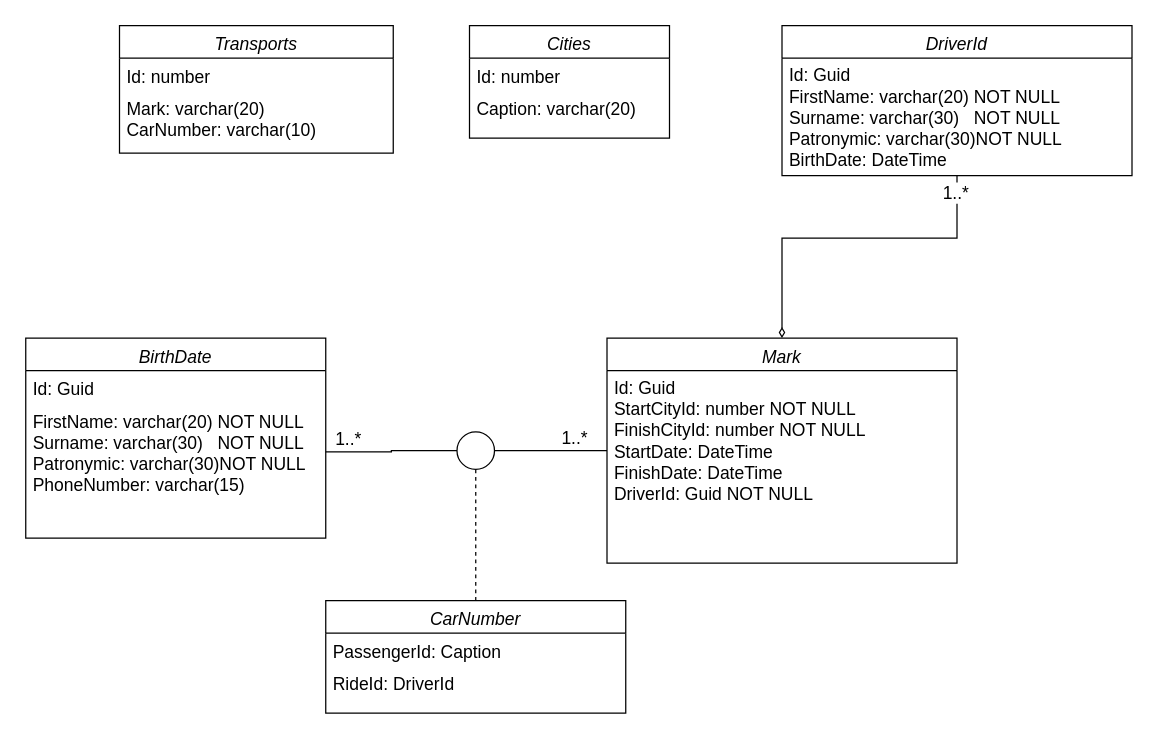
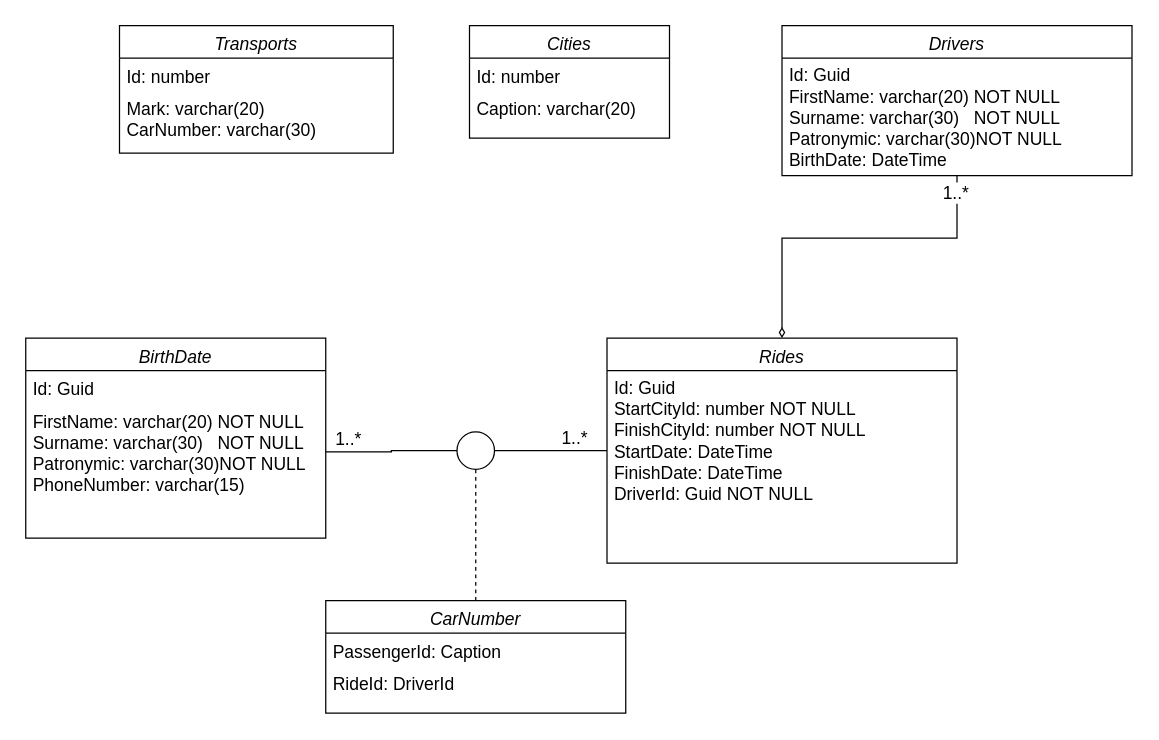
  <mxCell id="0" />
  <mxCell id="1" parent="0" />
  <mxCell id="2" value="Cities" style="swimlane;fontStyle=2;align=center;verticalAlign=top;childLayout=stackLayout;horizontal=1;startSize=26;horizontalStack=0;resizeParent=1;resizeLast=0;collapsible=1;marginBottom=0;rounded=0;shadow=0;strokeWidth=1;fontSize=14;" parent="1" vertex="1"><mxGeometry x="375" y="20" width="160" height="90" as="geometry"><mxRectangle x="40" y="70" width="160" height="26" as="alternateBounds" /></mxGeometry></mxCell>
  <mxCell id="3" value="Id: number    " style="text;align=left;verticalAlign=top;spacingLeft=4;spacingRight=4;overflow=hidden;rotatable=0;points=[[0,0.5],[1,0.5]];portConstraint=eastwest;fontSize=14;" parent="2" vertex="1"><mxGeometry y="26" width="160" height="26" as="geometry" /></mxCell>
  <mxCell id="4" value="Caption: varchar(20)" style="text;align=left;verticalAlign=top;spacingLeft=4;spacingRight=4;overflow=hidden;rotatable=0;points=[[0,0.5],[1,0.5]];portConstraint=eastwest;rounded=0;shadow=0;html=0;fontSize=14;" parent="2" vertex="1"><mxGeometry y="52" width="160" height="26" as="geometry" /></mxCell>
  <mxCell id="5" style="edgeStyle=orthogonalEdgeStyle;rounded=0;orthogonalLoop=1;jettySize=auto;html=1;entryX=1;entryY=0.5;entryDx=0;entryDy=0;fontSize=14;endArrow=none;endFill=0;strokeColor=default;" edge="1" parent="1" source="6" target="19"><mxGeometry relative="1" as="geometry" /></mxCell>
- <mxCell id="6" value="Mark" style="swimlane;fontStyle=2;align=center;verticalAlign=top;childLayout=stackLayout;horizontal=1;startSize=26;horizontalStack=0;resizeParent=1;resizeLast=0;collapsible=1;marginBottom=0;rounded=0;shadow=0;strokeWidth=1;fontSize=14;" parent="1" vertex="1"><mxGeometry x="485" y="270" width="280" height="180" as="geometry"><mxRectangle x="340" y="380" width="170" height="26" as="alternateBounds" /></mxGeometry></mxCell>
+ <mxCell id="6" value="Rides" style="swimlane;fontStyle=2;align=center;verticalAlign=top;childLayout=stackLayout;horizontal=1;startSize=26;horizontalStack=0;resizeParent=1;resizeLast=0;collapsible=1;marginBottom=0;rounded=0;shadow=0;strokeWidth=1;fontSize=14;" parent="1" vertex="1"><mxGeometry x="485" y="270" width="280" height="180" as="geometry"><mxRectangle x="340" y="380" width="170" height="26" as="alternateBounds" /></mxGeometry></mxCell>
  <mxCell id="7" value="Id: Guid&#10;StartCityId: number NOT NULL&#10;FinishCityId: number NOT NULL&#10;StartDate: DateTime&#10;FinishDate: DateTime&#10;DriverId: Guid NOT NULL" style="text;align=left;verticalAlign=top;spacingLeft=4;spacingRight=4;overflow=hidden;rotatable=0;points=[[0,0.5],[1,0.5]];portConstraint=eastwest;fontSize=14;spacingTop=-1;" parent="6" vertex="1"><mxGeometry y="26" width="280" height="104" as="geometry" /></mxCell>
  <mxCell id="8" style="edgeStyle=orthogonalEdgeStyle;rounded=0;orthogonalLoop=1;jettySize=auto;html=1;fontSize=14;endArrow=diamondThin;endFill=0;strokeColor=default;" edge="1" parent="1" source="10"><mxGeometry relative="1" as="geometry"><mxPoint x="625" y="270" as="targetPoint" /><Array as="points"><mxPoint x="765" y="190" /><mxPoint x="625" y="190" /></Array></mxGeometry></mxCell>
  <mxCell id="9" value="1..*" style="edgeLabel;html=1;align=center;verticalAlign=middle;resizable=0;points=[];fontSize=14;" vertex="1" connectable="0" parent="8"><mxGeometry x="-0.904" y="-2" relative="1" as="geometry"><mxPoint as="offset" /></mxGeometry></mxCell>
- <mxCell id="10" value="DriverId" style="swimlane;fontStyle=2;align=center;verticalAlign=top;childLayout=stackLayout;horizontal=1;startSize=26;horizontalStack=0;resizeParent=1;resizeLast=0;collapsible=1;marginBottom=0;rounded=0;shadow=0;strokeWidth=1;fontSize=14;" vertex="1" parent="1"><mxGeometry x="625" y="20" width="280" height="120" as="geometry"><mxRectangle x="340" y="380" width="170" height="26" as="alternateBounds" /></mxGeometry></mxCell>
+ <mxCell id="10" value="Drivers" style="swimlane;fontStyle=2;align=center;verticalAlign=top;childLayout=stackLayout;horizontal=1;startSize=26;horizontalStack=0;resizeParent=1;resizeLast=0;collapsible=1;marginBottom=0;rounded=0;shadow=0;strokeWidth=1;fontSize=14;" vertex="1" parent="1"><mxGeometry x="625" y="20" width="280" height="120" as="geometry"><mxRectangle x="340" y="380" width="170" height="26" as="alternateBounds" /></mxGeometry></mxCell>
  <mxCell id="11" value="Id: Guid&#10;FirstName: varchar(20) NOT NULL&#10;Surname: varchar(30)   NOT NULL&#10;Patronymic: varchar(30)NOT NULL&#10;BirthDate: DateTime" style="text;align=left;verticalAlign=top;spacingLeft=4;spacingRight=4;overflow=hidden;rotatable=0;points=[[0,0.5],[1,0.5]];portConstraint=eastwest;fontSize=14;spacingTop=-1;" vertex="1" parent="10"><mxGeometry y="26" width="280" height="94" as="geometry" /></mxCell>
  <mxCell id="12" value="BirthDate" style="swimlane;fontStyle=2;align=center;verticalAlign=top;childLayout=stackLayout;horizontal=1;startSize=26;horizontalStack=0;resizeParent=1;resizeLast=0;collapsible=1;marginBottom=0;rounded=0;shadow=0;strokeWidth=1;fontSize=14;" vertex="1" parent="1"><mxGeometry x="20" y="270" width="240" height="160" as="geometry"><mxRectangle x="40" y="70" width="160" height="26" as="alternateBounds" /></mxGeometry></mxCell>
  <mxCell id="13" value="Id: Guid" style="text;align=left;verticalAlign=top;spacingLeft=4;spacingRight=4;overflow=hidden;rotatable=0;points=[[0,0.5],[1,0.5]];portConstraint=eastwest;fontSize=14;" vertex="1" parent="12"><mxGeometry y="26" width="240" height="26" as="geometry" /></mxCell>
  <mxCell id="14" value="FirstName: varchar(20) NOT NULL&#10;Surname: varchar(30)   NOT NULL&#10;Patronymic: varchar(30)NOT NULL&#10;PhoneNumber: varchar(15)" style="text;align=left;verticalAlign=top;spacingLeft=4;spacingRight=4;overflow=hidden;rotatable=0;points=[[0,0.5],[1,0.5]];portConstraint=eastwest;rounded=0;shadow=0;html=0;fontSize=14;" vertex="1" parent="12"><mxGeometry y="52" width="240" height="78" as="geometry" /></mxCell>
  <mxCell id="15" style="edgeStyle=orthogonalEdgeStyle;rounded=0;orthogonalLoop=1;jettySize=auto;html=1;exitX=0.5;exitY=0;exitDx=0;exitDy=0;entryX=0.5;entryY=1;entryDx=0;entryDy=0;fontSize=14;endArrow=none;endFill=0;strokeColor=default;dashed=1;" edge="1" parent="1" source="16" target="19"><mxGeometry relative="1" as="geometry" /></mxCell>
  <mxCell id="16" value="CarNumber" style="swimlane;fontStyle=2;align=center;verticalAlign=top;childLayout=stackLayout;horizontal=1;startSize=26;horizontalStack=0;resizeParent=1;resizeLast=0;collapsible=1;marginBottom=0;rounded=0;shadow=0;strokeWidth=1;fontSize=14;" vertex="1" parent="1"><mxGeometry x="260" y="480" width="240" height="90" as="geometry"><mxRectangle x="40" y="70" width="160" height="26" as="alternateBounds" /></mxGeometry></mxCell>
  <mxCell id="17" value="PassengerId: Caption" style="text;align=left;verticalAlign=top;spacingLeft=4;spacingRight=4;overflow=hidden;rotatable=0;points=[[0,0.5],[1,0.5]];portConstraint=eastwest;fontSize=14;" vertex="1" parent="16"><mxGeometry y="26" width="240" height="26" as="geometry" /></mxCell>
  <mxCell id="18" value="RideId: DriverId" style="text;align=left;verticalAlign=top;spacingLeft=4;spacingRight=4;overflow=hidden;rotatable=0;points=[[0,0.5],[1,0.5]];portConstraint=eastwest;rounded=0;shadow=0;html=0;fontSize=14;" vertex="1" parent="16"><mxGeometry y="52" width="240" height="28" as="geometry" /></mxCell>
  <mxCell id="19" value="" style="ellipse;whiteSpace=wrap;html=1;fontSize=14;" vertex="1" parent="1"><mxGeometry x="365" y="345" width="30" height="30" as="geometry" /></mxCell>
  <mxCell id="20" style="edgeStyle=orthogonalEdgeStyle;rounded=0;orthogonalLoop=1;jettySize=auto;html=1;exitX=1;exitY=0.5;exitDx=0;exitDy=0;entryX=0;entryY=0.5;entryDx=0;entryDy=0;fontSize=14;endArrow=none;endFill=0;strokeColor=default;" edge="1" parent="1" source="14" target="19"><mxGeometry relative="1" as="geometry" /></mxCell>
  <mxCell id="21" value="1..*" style="edgeLabel;html=1;align=center;verticalAlign=middle;resizable=0;points=[];fontSize=14;" vertex="1" connectable="0" parent="20"><mxGeometry x="-0.827" y="-1" relative="1" as="geometry"><mxPoint x="8" y="-12" as="offset" /></mxGeometry></mxCell>
  <mxCell id="22" value="1..*" style="edgeLabel;html=1;align=center;verticalAlign=middle;resizable=0;points=[];fontSize=14;" vertex="1" connectable="0" parent="1"><mxGeometry x="225" y="360" as="geometry"><mxPoint x="233" y="-11" as="offset" /></mxGeometry></mxCell>
  <mxCell id="23" value="Transports" style="swimlane;fontStyle=2;align=center;verticalAlign=top;childLayout=stackLayout;horizontal=1;startSize=26;horizontalStack=0;resizeParent=1;resizeLast=0;collapsible=1;marginBottom=0;rounded=0;shadow=0;strokeWidth=1;fontSize=14;" vertex="1" parent="1"><mxGeometry x="95" y="20" width="219" height="102" as="geometry"><mxRectangle x="40" y="70" width="160" height="26" as="alternateBounds" /></mxGeometry></mxCell>
  <mxCell id="24" value="Id: number    " style="text;align=left;verticalAlign=top;spacingLeft=4;spacingRight=4;overflow=hidden;rotatable=0;points=[[0,0.5],[1,0.5]];portConstraint=eastwest;fontSize=14;" vertex="1" parent="23"><mxGeometry y="26" width="219" height="26" as="geometry" /></mxCell>
- <mxCell id="25" value="Mark: varchar(20)&#10;CarNumber: varchar(10)" style="text;align=left;verticalAlign=top;spacingLeft=4;spacingRight=4;overflow=hidden;rotatable=0;points=[[0,0.5],[1,0.5]];portConstraint=eastwest;rounded=0;shadow=0;html=0;fontSize=14;" vertex="1" parent="23"><mxGeometry y="52" width="219" height="40" as="geometry" /></mxCell>
+ <mxCell id="25" value="Mark: varchar(20)&#10;CarNumber: varchar(30)" style="text;align=left;verticalAlign=top;spacingLeft=4;spacingRight=4;overflow=hidden;rotatable=0;points=[[0,0.5],[1,0.5]];portConstraint=eastwest;rounded=0;shadow=0;html=0;fontSize=14;" vertex="1" parent="23"><mxGeometry y="52" width="219" height="40" as="geometry" /></mxCell>
